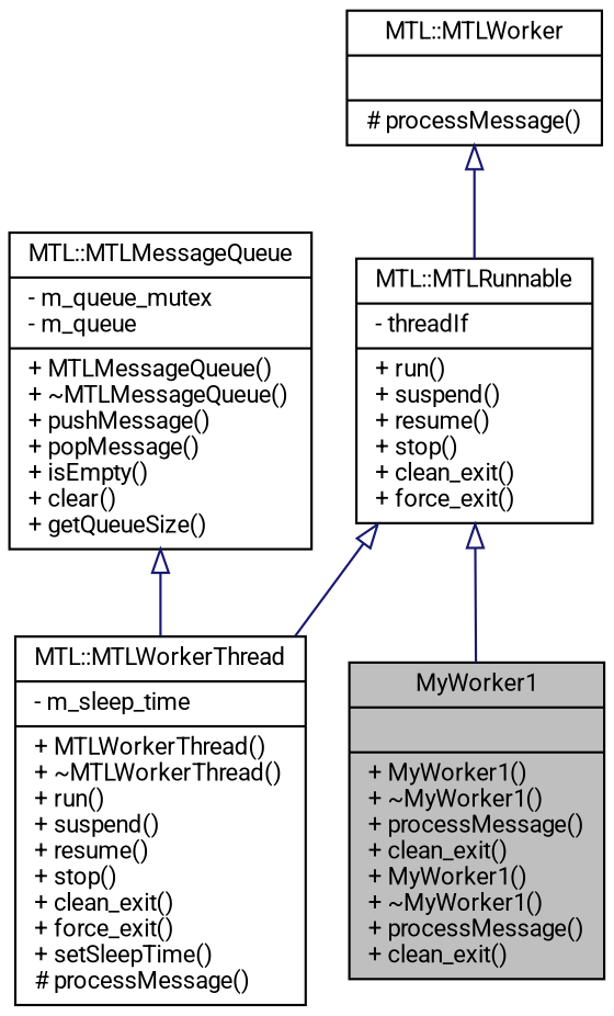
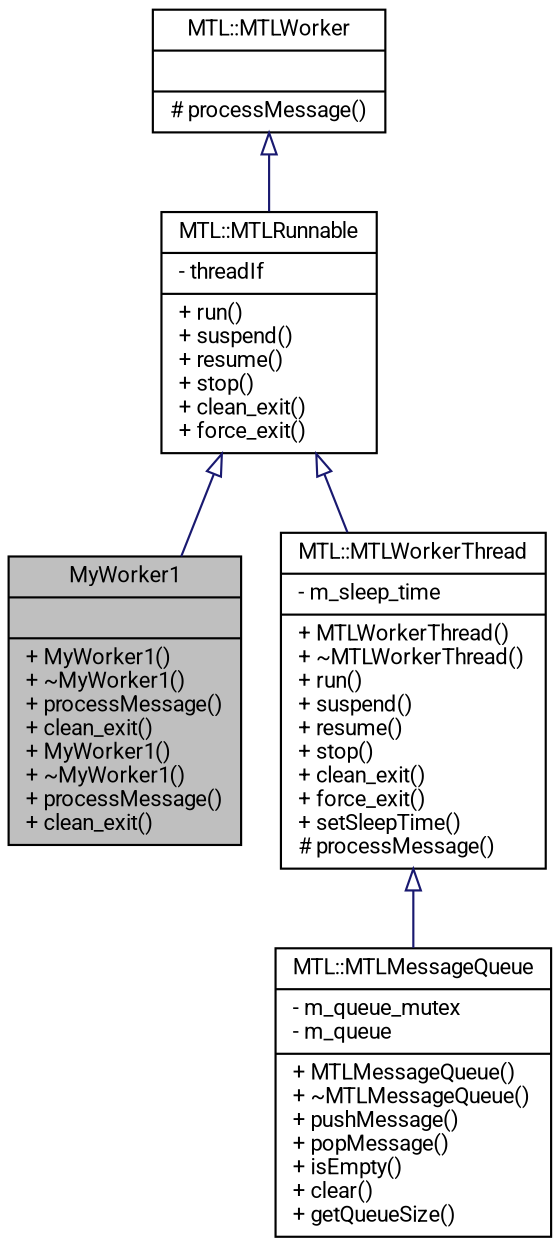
  digraph {
    fontname=Roboto
    node [color=black fillcolor=white fontname=Roboto fontsize=10 shape=record style=filled]
    edge [arrowtail=onormal color=midnightblue dir=back fontname=Roboto fontsize=10 labelfontname=Helvetica labelfontsize=10 style=solid]
    n1 [fillcolor=grey75 fontcolor=black height=0.2 label="{MyWorker1\n||+ MyWorker1()\l+ ~MyWorker1()\l+ processMessage()\l+ clean_exit()\l+ MyWorker1()\l+ ~MyWorker1()\l+ processMessage()\l+ clean_exit()\l}" width=0.4]
    n2 [height=0.2 label="{MTL::MTLWorkerThread\n|- m_sleep_time\l|+ MTLWorkerThread()\l+ ~MTLWorkerThread()\l+ run()\l+ suspend()\l+ resume()\l+ stop()\l+ clean_exit()\l+ force_exit()\l+ setSleepTime()\l# processMessage()\l}" width=0.4]
    n3 [height=0.2 label="{MTL::MTLRunnable\n|- threadIf\l|+ run()\l+ suspend()\l+ resume()\l+ stop()\l+ clean_exit()\l+ force_exit()\l}" width=0.4]
    n4 [height=0.2 label="{MTL::MTLWorker\n||# processMessage()\l}" width=0.4]
    n5 [height=0.2 label="{MTL::MTLMessageQueue\n|- m_queue_mutex\l- m_queue\l|+ MTLMessageQueue()\l+ ~MTLMessageQueue()\l+ pushMessage()\l+ popMessage()\l+ isEmpty()\l+ clear()\l+ getQueueSize()\l}" width=0.4]
    n3 -> n1
    n3 -> n2
    n4 -> n3
-   n5 -> n2
+   n2 -> n5
  }
